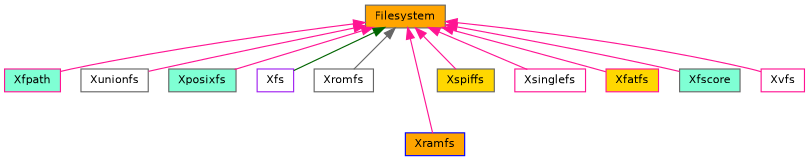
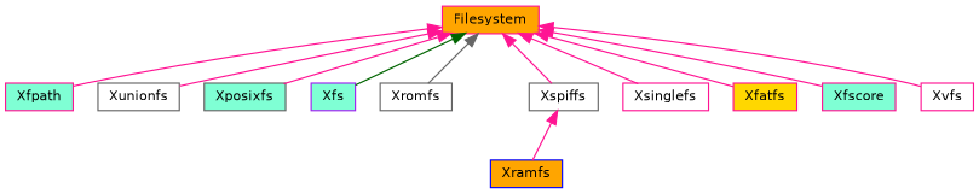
  digraph {
    rankdir=TB
    node [color=deeppink fillcolor=aquamarine fontname=Helvetica fontsize=10 shape=record style=filled]
    edge [color=deeppink dir=back fontname=Helvetica fontsize=10 labelfontname=Helvetica labelfontsize=10 shape=plaintext style=solid]
    n1 [height=0.2 label=Xfpath width=0.4]
    n2 [color=gray40 fillcolor=white height=0.2 label=Xunionfs width=0.4]
-   n3 [color=gray40 fillcolor=orange fontcolor=black height=0.2 label=Filesystem width=0.4]
+   n3 [fillcolor=orange fontcolor=black height=0.2 label=Filesystem width=0.4]
    n4 [color=gray40 height=0.2 label=Xposixfs width=0.4]
-   n5 [color=purple fillcolor=white height=0.2 label=Xfs width=0.4]
+   n5 [color=purple height=0.2 label=Xfs width=0.4]
    n6 [color=gray40 fillcolor=white height=0.2 label=Xromfs width=0.4]
    n7 [color=blue fillcolor=orange height=0.2 label=Xramfs width=0.4]
-   n8 [color=gray40 fillcolor=gold height=0.2 label=Xspiffs width=0.4]
+   n8 [color=gray40 fillcolor=white height=0.2 label=Xspiffs width=0.4]
    n9 [fillcolor=white height=0.2 label=Xsinglefs width=0.4]
    n10 [fillcolor=gold height=0.2 label=Xfatfs width=0.4]
-   n11 [color=gray40 height=0.2 label=Xfscore width=0.4]
+   n11 [height=0.2 label=Xfscore width=0.4]
    n12 [fillcolor=white height=0.2 label=Xvfs width=0.4]
    n3 -> n1
    n3 -> n2
    n3 -> n4
    n3 -> n5 [color=darkgreen]
    n3 -> n6 [color=gray40]
-   n3 -> n7
+   n8 -> n7
    n3 -> n8
    n3 -> n9
    n3 -> n10
    n3 -> n11
    n3 -> n12
  }
